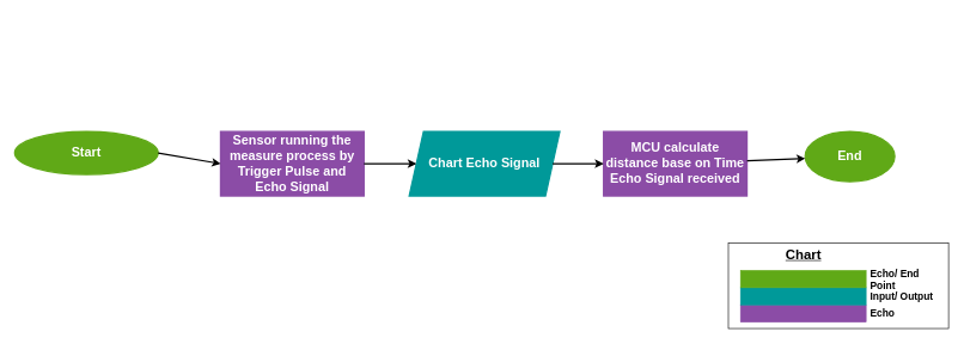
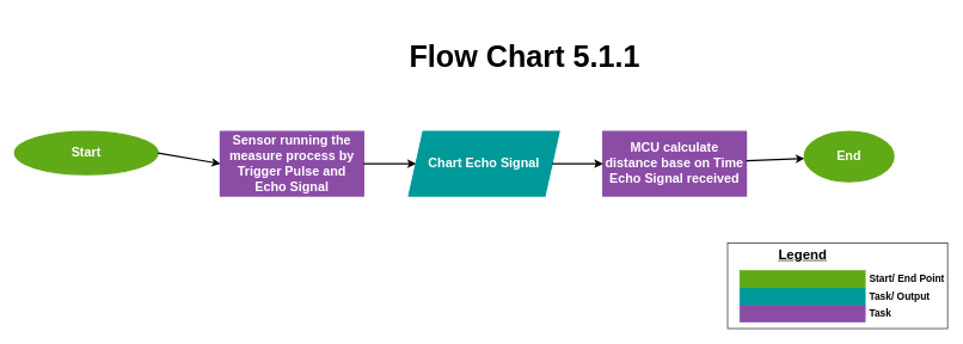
  <mxCell id="0" />
  <mxCell id="1" parent="0" />
  <mxCell id="2" value="Start" style="ellipse;whiteSpace=wrap;html=1;fontStyle=1;fontFamily=Helvetica;fontSize=18;strokeWidth=2;fillColor=#60a917;strokeColor=#60A917;fontColor=#ffffff;" parent="1" vertex="1"><mxGeometry x="20" y="183" width="200" height="60" as="geometry" /></mxCell>
  <mxCell id="3" value="Chart Echo Signal" style="shape=parallelogram;perimeter=parallelogramPerimeter;whiteSpace=wrap;html=1;fixedSize=1;fontStyle=1;fontFamily=Helvetica;fontSize=18;strokeWidth=2;fillColor=#009999;fontColor=#ffffff;strokeColor=#009999;" parent="1" vertex="1"><mxGeometry x="570" y="183" width="210" height="90" as="geometry" /></mxCell>
  <mxCell id="4" value="MCU calculate distance base on Time Echo Signal received" style="rounded=0;whiteSpace=wrap;html=1;fontStyle=1;fontFamily=Helvetica;fontSize=18;strokeWidth=2;fillColor=#8B4CA6;fontColor=#ffffff;strokeColor=#8B4CA6;" parent="1" vertex="1"><mxGeometry x="841" y="183" width="200" height="90" as="geometry" /></mxCell>
  <mxCell id="5" value="End" style="ellipse;whiteSpace=wrap;html=1;fontStyle=1;fontFamily=Helvetica;fontSize=18;strokeWidth=2;fillColor=#60a917;strokeColor=#60A917;fontColor=#ffffff;" parent="1" vertex="1"><mxGeometry x="1122" y="183" width="125" height="70" as="geometry" /></mxCell>
  <mxCell id="6" value="Sensor running the measure process by Trigger Pulse and Echo Signal" style="rounded=0;whiteSpace=wrap;html=1;fontStyle=1;fontFamily=Helvetica;fontSize=18;strokeWidth=2;fillColor=#8B4CA6;fontColor=#ffffff;strokeColor=#8B4CA6;" parent="1" vertex="1"><mxGeometry x="307" y="183" width="200" height="90" as="geometry" /></mxCell>
+ <mxCell id="7" value="Flow Chart 5.1.1" style="text;html=1;align=center;verticalAlign=middle;whiteSpace=wrap;rounded=0;fontSize=42;fontStyle=1" parent="1" vertex="1"><mxGeometry x="552" y="20" width="360" height="120" as="geometry" /></mxCell>
  <mxCell id="8" value="" style="group" parent="1" vertex="1" connectable="0"><mxGeometry x="1015" y="339" width="307" height="119" as="geometry" /></mxCell>
  <mxCell id="9" value="" style="rounded=0;whiteSpace=wrap;html=1;" parent="8" vertex="1"><mxGeometry width="307" height="119" as="geometry" /></mxCell>
  <mxCell id="10" value="" style="rounded=0;whiteSpace=wrap;html=1;fillColor=#8B4CA6;strokeColor=#8B4CA6;" parent="8" vertex="1"><mxGeometry x="17" y="86" width="175" height="24" as="geometry" /></mxCell>
  <mxCell id="11" value="" style="rounded=0;whiteSpace=wrap;html=1;fillColor=#009999;strokeColor=#009999;" parent="8" vertex="1"><mxGeometry x="17" y="62" width="175" height="24" as="geometry" /></mxCell>
  <mxCell id="12" value="" style="rounded=0;whiteSpace=wrap;html=1;fillColor=#60A917;strokeColor=#60A917;" parent="8" vertex="1"><mxGeometry x="17" y="38" width="175" height="24" as="geometry" /></mxCell>
- <mxCell id="13" value="Chart" style="text;html=1;align=center;verticalAlign=middle;whiteSpace=wrap;rounded=0;fontStyle=5;fontSize=19;" parent="8" vertex="1"><mxGeometry x="74.5" y="2" width="60" height="30" as="geometry" /></mxCell>
- <mxCell id="14" value="Echo/ End Point" style="text;html=1;align=left;verticalAlign=middle;whiteSpace=wrap;rounded=0;fontStyle=1;fontSize=14;" parent="8" vertex="1"><mxGeometry x="196" y="35" width="109" height="30" as="geometry" /></mxCell>
- <mxCell id="15" value="Input/ Output" style="text;html=1;align=left;verticalAlign=middle;whiteSpace=wrap;rounded=0;fontStyle=1;fontSize=14;" parent="8" vertex="1"><mxGeometry x="196" y="59" width="94" height="30" as="geometry" /></mxCell>
- <mxCell id="16" value="Echo" style="text;html=1;align=left;verticalAlign=middle;whiteSpace=wrap;rounded=0;fontStyle=1;fontSize=14;" parent="8" vertex="1"><mxGeometry x="196" y="83" width="81" height="30" as="geometry" /></mxCell>
+ <mxCell id="13" value="Legend" style="text;html=1;align=center;verticalAlign=middle;whiteSpace=wrap;rounded=0;fontStyle=5;fontSize=19;" parent="8" vertex="1"><mxGeometry x="74.5" y="2" width="60" height="30" as="geometry" /></mxCell>
+ <mxCell id="14" value="Start/ End Point" style="text;html=1;align=left;verticalAlign=middle;whiteSpace=wrap;rounded=0;fontStyle=1;fontSize=14;" parent="8" vertex="1"><mxGeometry x="196" y="35" width="109" height="30" as="geometry" /></mxCell>
+ <mxCell id="15" value="Task/ Output" style="text;html=1;align=left;verticalAlign=middle;whiteSpace=wrap;rounded=0;fontStyle=1;fontSize=14;" parent="8" vertex="1"><mxGeometry x="196" y="59" width="94" height="30" as="geometry" /></mxCell>
+ <mxCell id="16" value="Task" style="text;html=1;align=left;verticalAlign=middle;whiteSpace=wrap;rounded=0;fontStyle=1;fontSize=14;" parent="8" vertex="1"><mxGeometry x="196" y="83" width="81" height="30" as="geometry" /></mxCell>
  <mxCell id="17" value="" style="endArrow=classic;html=1;rounded=0;exitX=1;exitY=0.5;exitDx=0;exitDy=0;entryX=0;entryY=0.5;entryDx=0;entryDy=0;strokeWidth=2;" edge="1" parent="1" source="2" target="6"><mxGeometry width="50" height="50" relative="1" as="geometry"><mxPoint x="220" y="315" as="sourcePoint" /><mxPoint x="306" y="230" as="targetPoint" /></mxGeometry></mxCell>
  <mxCell id="18" value="" style="endArrow=classic;html=1;rounded=0;strokeWidth=2;" edge="1" parent="1" source="6" target="3"><mxGeometry width="50" height="50" relative="1" as="geometry"><mxPoint x="486" y="209" as="sourcePoint" /><mxPoint x="573" y="209" as="targetPoint" /></mxGeometry></mxCell>
  <mxCell id="19" value="" style="endArrow=classic;html=1;rounded=0;strokeWidth=2;" edge="1" parent="1" source="3" target="4"><mxGeometry width="50" height="50" relative="1" as="geometry"><mxPoint x="517" y="238" as="sourcePoint" /><mxPoint x="590" y="238" as="targetPoint" /></mxGeometry></mxCell>
  <mxCell id="20" value="" style="endArrow=classic;html=1;rounded=0;strokeWidth=2;" edge="1" parent="1" source="4" target="5"><mxGeometry width="50" height="50" relative="1" as="geometry"><mxPoint x="780" y="238" as="sourcePoint" /><mxPoint x="851" y="238" as="targetPoint" /></mxGeometry></mxCell>
